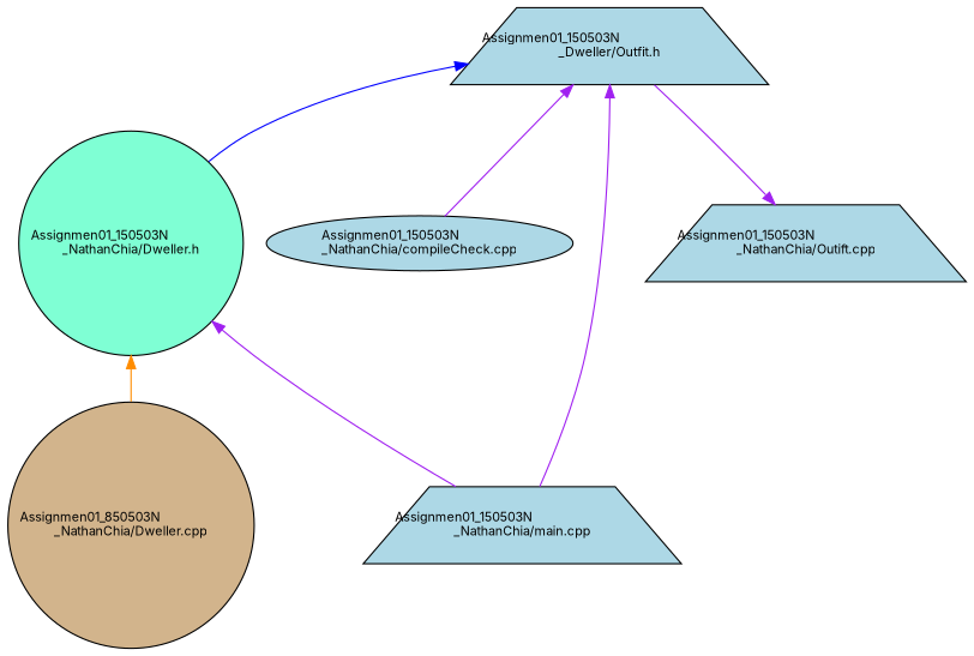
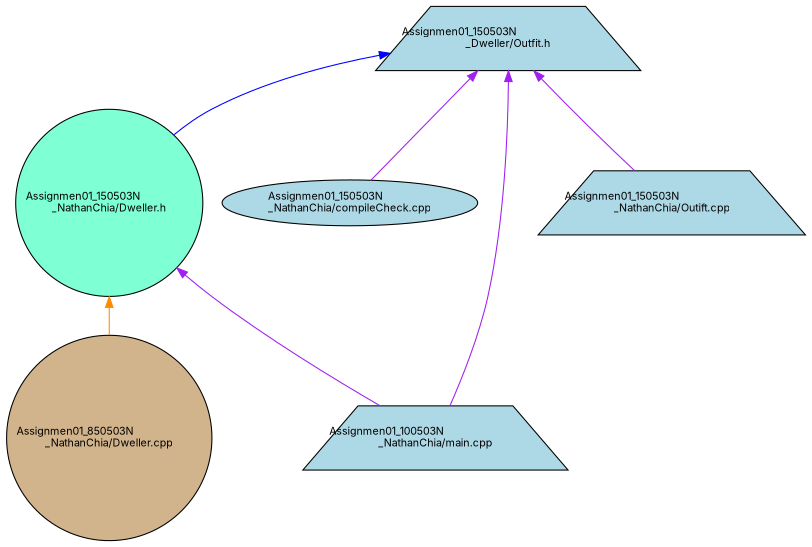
  digraph {
    fontname=Inter
    node [color=black fillcolor=lightblue fontname=Inter fontsize=10 shape=trapezium style=filled]
    edge [color=purple dir=back fontname=Inter fontsize=10 labelfontname=Helvetica labelfontsize=10 style=solid]
    n1 [fontcolor=black height=0.2 label="Assignmen01_150503N\l_Dweller/Outfit.h" width=0.4]
    n2 [fillcolor=aquamarine height=0.2 label="Assignmen01_150503N\l_NathanChia/Dweller.h" shape=circle width=0.4]
    n3 [height=0.2 label="Assignmen01_150503N\l_NathanChia/compileCheck.cpp" shape=ellipse width=0.4]
-   n4 [height=0.2 label="Assignmen01_150503N\l_NathanChia/main.cpp" width=0.4]
+   n4 [height=0.2 label="Assignmen01_100503N\l_NathanChia/main.cpp" width=0.4]
    n5 [height=0.2 label="Assignmen01_150503N\l_NathanChia/Outift.cpp" width=0.4]
    n6 [fillcolor=tan height=0.2 label="Assignmen01_850503N\l_NathanChia/Dweller.cpp" shape=circle width=0.4]
    n1 -> n2 [color=blue]
    n1 -> n3
    n1 -> n4
-   n5 -> n1
+   n1 -> n5
    n2 -> n4
    n2 -> n6 [color=darkorange]
  }
